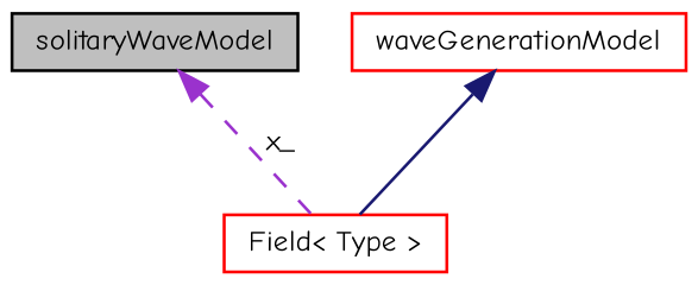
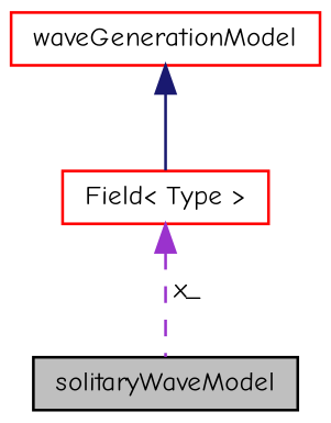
  digraph {
    fontname="Comic Neue"
    node [color=red fontname="Comic Neue" fontsize=10 shape=record]
    edge [dir=back fontname="Comic Neue" fontsize=10 labelfontname=Helvetica labelfontsize=10]
    n1 [color=black fillcolor=grey75 fontcolor=black height=0.2 label=solitaryWaveModel style=filled width=0.4]
    n2 [height=0.2 label=waveGenerationModel width=0.4]
    n3 [height=0.2 label="Field\< Type \>" width=0.4]
    n2 -> n3 [color=midnightblue style=solid]
-   n1 -> n3 [color=darkorchid3 label=" x_" style=dashed]
+   n3 -> n1 [color=darkorchid3 label=" x_" style=dashed]
  }
